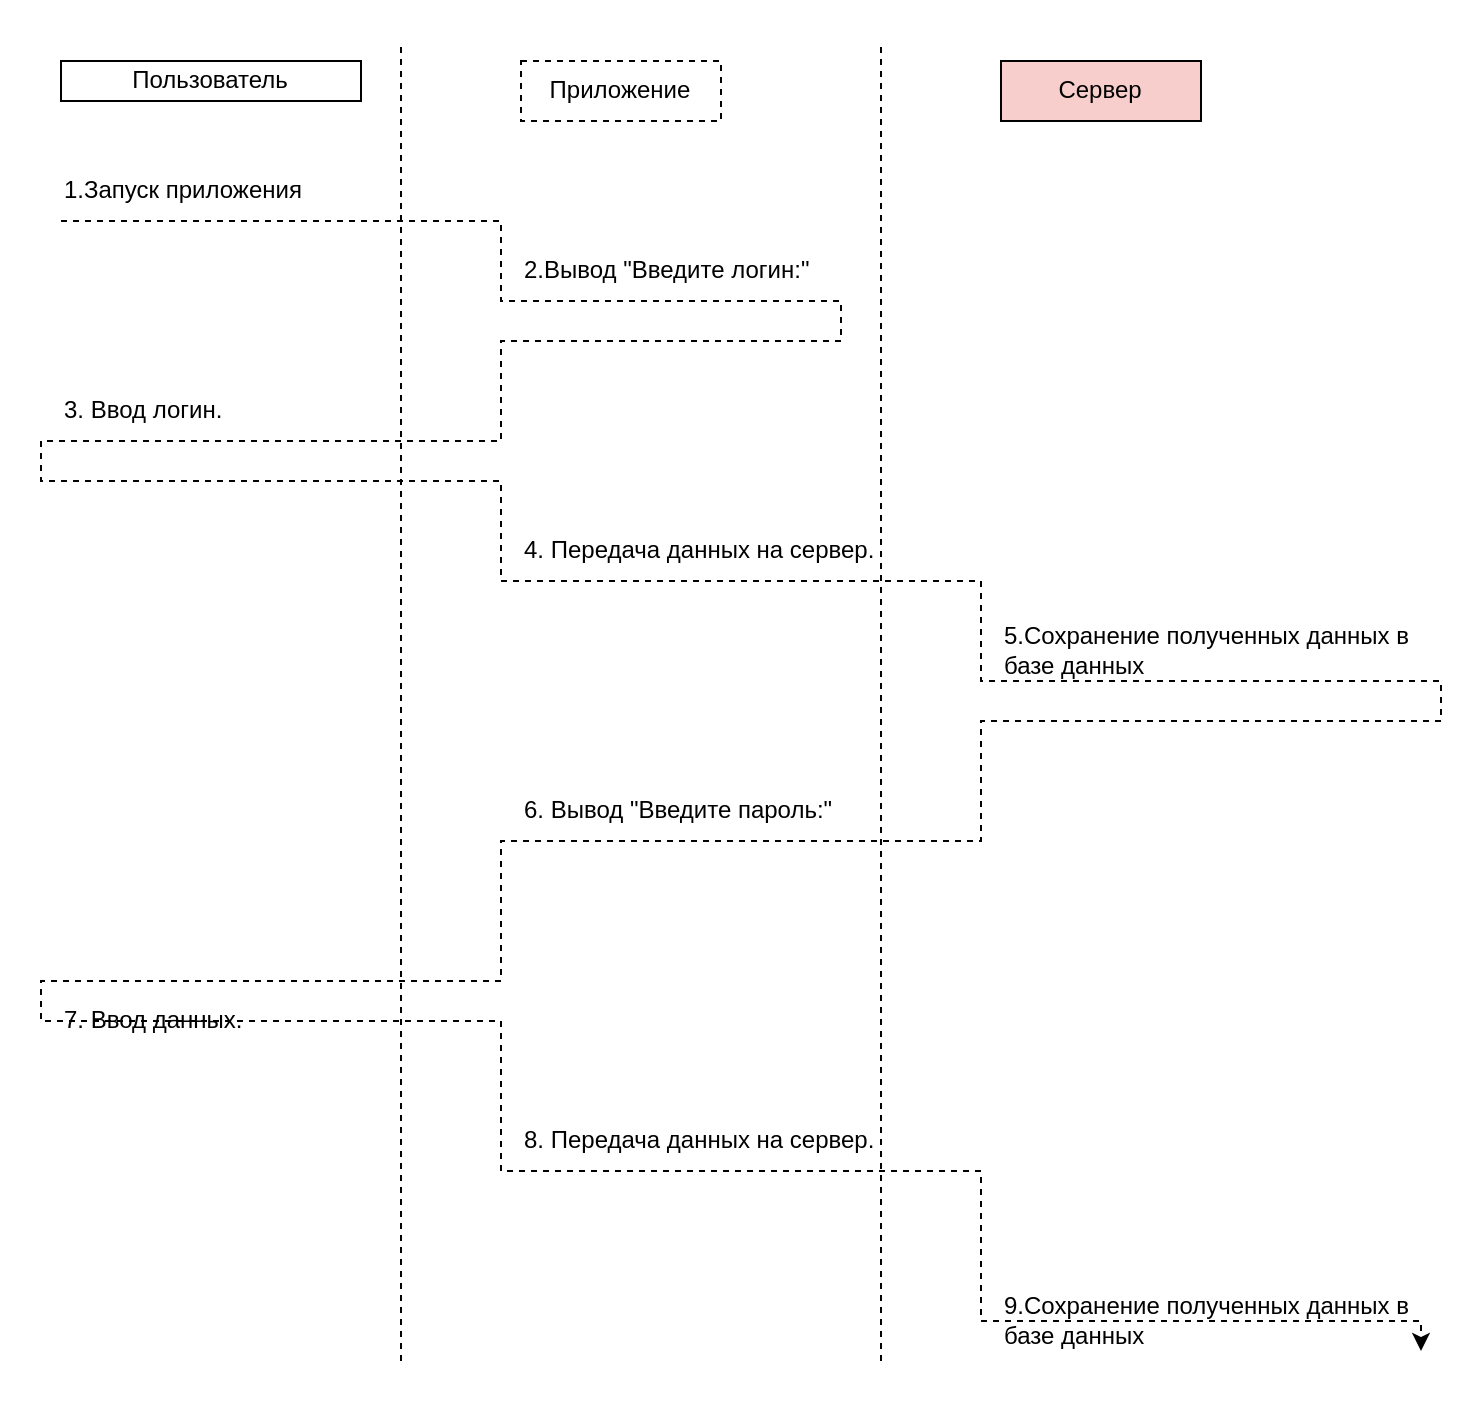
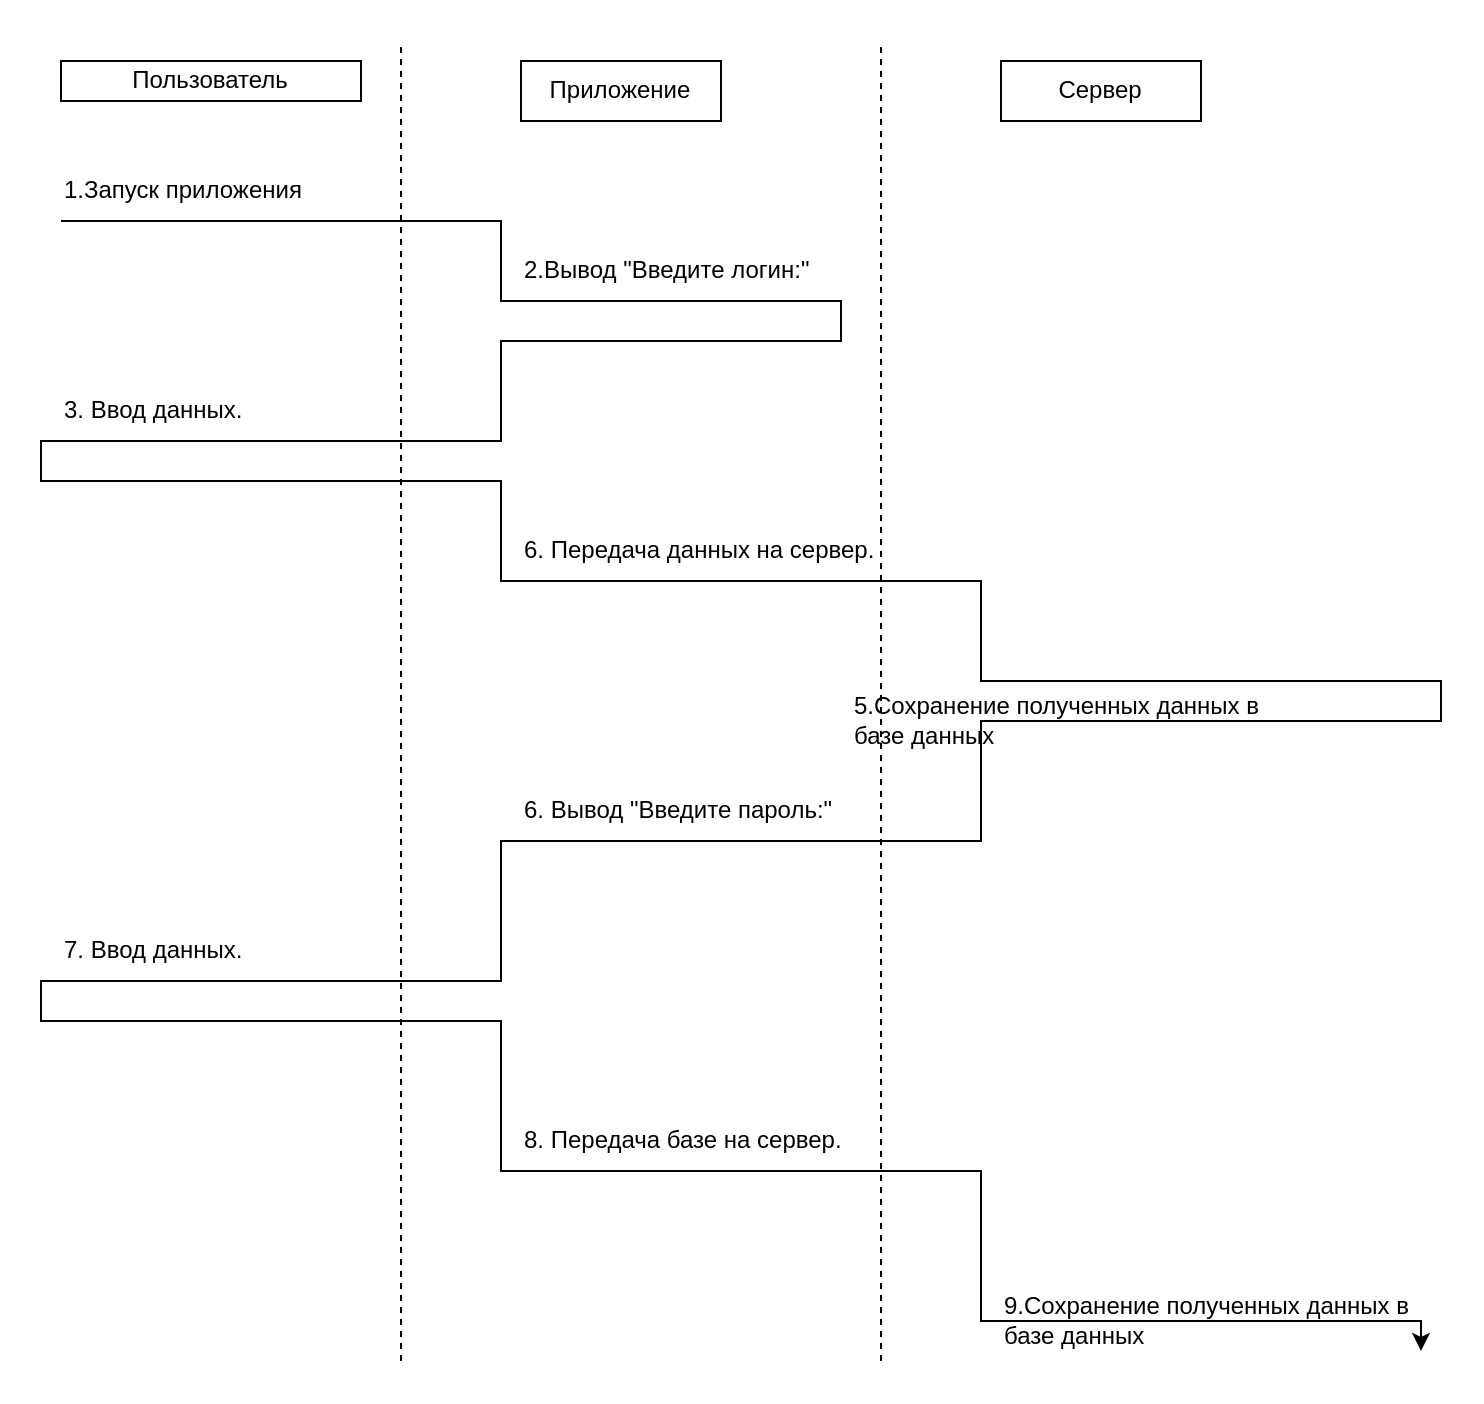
  <mxCell id="0" />
  <mxCell id="1" parent="0" />
  <mxCell id="2" value="Пользователь" style="rounded=0;whiteSpace=wrap;html=1;" parent="1" vertex="1"><mxGeometry x="30" y="30" width="150" height="20" as="geometry" /></mxCell>
- <mxCell id="3" value="Сервер" style="rounded=0;whiteSpace=wrap;html=1;fillColor=#f8cecc;" parent="1" vertex="1"><mxGeometry x="500" y="30" width="100" height="30" as="geometry" /></mxCell>
+ <mxCell id="3" value="Сервер" style="rounded=0;whiteSpace=wrap;html=1;" parent="1" vertex="1"><mxGeometry x="500" y="30" width="100" height="30" as="geometry" /></mxCell>
  <mxCell id="4" value="2.Вывод &quot;Введите логин:&quot;" style="text;html=1;strokeColor=none;fillColor=none;align=left;verticalAlign=middle;whiteSpace=wrap;rounded=0;" parent="1" vertex="1"><mxGeometry x="260" y="120" width="210" height="30" as="geometry" /></mxCell>
  <mxCell id="5" style="edgeStyle=orthogonalEdgeStyle;rounded=0;orthogonalLoop=1;jettySize=auto;html=1;exitX=0.5;exitY=1;exitDx=0;exitDy=0;" edge="1" parent="1"><mxGeometry relative="1" as="geometry"><mxPoint x="135" y="120" as="sourcePoint" /><mxPoint x="135" y="120" as="targetPoint" /></mxGeometry></mxCell>
- <mxCell id="6" value="Приложение" style="rounded=0;whiteSpace=wrap;html=1;dashed=1;" vertex="1" parent="1"><mxGeometry x="260" y="30" width="100" height="30" as="geometry" /></mxCell>
- <mxCell id="7" style="edgeStyle=orthogonalEdgeStyle;rounded=0;orthogonalLoop=1;jettySize=auto;html=1;exitX=0;exitY=1;exitDx=0;exitDy=0;entryX=1;entryY=1;entryDx=0;entryDy=0;dashed=1;" edge="1" parent="1" source="8" target="15"><mxGeometry relative="1" as="geometry"><Array as="points"><mxPoint x="250" y="110" /><mxPoint x="250" y="150" /><mxPoint x="420" y="150" /><mxPoint x="420" y="170" /><mxPoint x="250" y="170" /><mxPoint x="250" y="220" /><mxPoint x="20" y="220" /><mxPoint x="20" y="240" /><mxPoint x="250" y="240" /><mxPoint x="250" y="290" /><mxPoint x="490" y="290" /><mxPoint x="490" y="340" /><mxPoint x="720" y="340" /><mxPoint x="720" y="360" /><mxPoint x="490" y="360" /><mxPoint x="490" y="420" /><mxPoint x="250" y="420" /><mxPoint x="250" y="490" /><mxPoint x="20" y="490" /><mxPoint x="20" y="510" /><mxPoint x="250" y="510" /><mxPoint x="250" y="585" /><mxPoint x="490" y="585" /><mxPoint x="490" y="660" /></Array></mxGeometry></mxCell>
+ <mxCell id="6" value="Приложение" style="rounded=0;whiteSpace=wrap;html=1;" vertex="1" parent="1"><mxGeometry x="260" y="30" width="100" height="30" as="geometry" /></mxCell>
+ <mxCell id="7" style="edgeStyle=orthogonalEdgeStyle;rounded=0;orthogonalLoop=1;jettySize=auto;html=1;exitX=0;exitY=1;exitDx=0;exitDy=0;entryX=1;entryY=1;entryDx=0;entryDy=0;" edge="1" parent="1" source="8" target="15"><mxGeometry relative="1" as="geometry"><Array as="points"><mxPoint x="250" y="110" /><mxPoint x="250" y="150" /><mxPoint x="420" y="150" /><mxPoint x="420" y="170" /><mxPoint x="250" y="170" /><mxPoint x="250" y="220" /><mxPoint x="20" y="220" /><mxPoint x="20" y="240" /><mxPoint x="250" y="240" /><mxPoint x="250" y="290" /><mxPoint x="490" y="290" /><mxPoint x="490" y="340" /><mxPoint x="720" y="340" /><mxPoint x="720" y="360" /><mxPoint x="490" y="360" /><mxPoint x="490" y="420" /><mxPoint x="250" y="420" /><mxPoint x="250" y="490" /><mxPoint x="20" y="490" /><mxPoint x="20" y="510" /><mxPoint x="250" y="510" /><mxPoint x="250" y="585" /><mxPoint x="490" y="585" /><mxPoint x="490" y="660" /></Array></mxGeometry></mxCell>
  <mxCell id="8" value="1.Запуск приложения" style="text;html=1;strokeColor=none;fillColor=none;align=left;verticalAlign=middle;whiteSpace=wrap;rounded=0;" vertex="1" parent="1"><mxGeometry x="30" y="80" width="210" height="30" as="geometry" /></mxCell>
- <mxCell id="9" value="3. Ввод логин." style="text;html=1;strokeColor=none;fillColor=none;align=left;verticalAlign=middle;whiteSpace=wrap;rounded=0;" vertex="1" parent="1"><mxGeometry x="30" y="190" width="210" height="30" as="geometry" /></mxCell>
- <mxCell id="10" value="4. Передача данных на сервер." style="text;html=1;strokeColor=none;fillColor=none;align=left;verticalAlign=middle;whiteSpace=wrap;rounded=0;" vertex="1" parent="1"><mxGeometry x="260" y="260" width="210" height="30" as="geometry" /></mxCell>
- <mxCell id="11" value="5.Сохранение полученных данных в базе данных" style="text;html=1;strokeColor=none;fillColor=none;align=left;verticalAlign=middle;whiteSpace=wrap;rounded=0;" vertex="1" parent="1"><mxGeometry x="500" y="310" width="210" height="30" as="geometry" /></mxCell>
+ <mxCell id="9" value="3. Ввод данных." style="text;html=1;strokeColor=none;fillColor=none;align=left;verticalAlign=middle;whiteSpace=wrap;rounded=0;" vertex="1" parent="1"><mxGeometry x="30" y="190" width="210" height="30" as="geometry" /></mxCell>
+ <mxCell id="10" value="6. Передача данных на сервер." style="text;html=1;strokeColor=none;fillColor=none;align=left;verticalAlign=middle;whiteSpace=wrap;rounded=0;" vertex="1" parent="1"><mxGeometry x="260" y="260" width="210" height="30" as="geometry" /></mxCell>
+ <mxCell id="11" value="5.Сохранение полученных данных в базе данных" style="text;html=1;strokeColor=none;fillColor=none;align=left;verticalAlign=middle;whiteSpace=wrap;rounded=0;" vertex="1" parent="1"><mxGeometry x="425" y="345" width="210" height="30" as="geometry" /></mxCell>
  <mxCell id="12" value="6. Вывод &quot;Введите пароль:&quot;" style="text;html=1;strokeColor=none;fillColor=none;align=left;verticalAlign=middle;whiteSpace=wrap;rounded=0;" vertex="1" parent="1"><mxGeometry x="260" y="390" width="210" height="30" as="geometry" /></mxCell>
- <mxCell id="13" value="7. Ввод данных." style="text;html=1;strokeColor=none;fillColor=none;align=left;verticalAlign=middle;whiteSpace=wrap;rounded=0;" vertex="1" parent="1"><mxGeometry x="30" y="495" width="210" height="30" as="geometry" /></mxCell>
- <mxCell id="14" value="8. Передача данных на сервер." style="text;html=1;strokeColor=none;fillColor=none;align=left;verticalAlign=middle;whiteSpace=wrap;rounded=0;" vertex="1" parent="1"><mxGeometry x="260" y="555" width="210" height="30" as="geometry" /></mxCell>
+ <mxCell id="13" value="7. Ввод данных." style="text;html=1;strokeColor=none;fillColor=none;align=left;verticalAlign=middle;whiteSpace=wrap;rounded=0;" vertex="1" parent="1"><mxGeometry x="30" y="460" width="210" height="30" as="geometry" /></mxCell>
+ <mxCell id="14" value="8. Передача базе на сервер." style="text;html=1;strokeColor=none;fillColor=none;align=left;verticalAlign=middle;whiteSpace=wrap;rounded=0;" vertex="1" parent="1"><mxGeometry x="260" y="555" width="210" height="30" as="geometry" /></mxCell>
  <mxCell id="15" value="9.Сохранение полученных данных в базе данных" style="text;html=1;strokeColor=none;fillColor=none;align=left;verticalAlign=middle;whiteSpace=wrap;rounded=0;" vertex="1" parent="1"><mxGeometry x="500" y="645" width="210" height="30" as="geometry" /></mxCell>
  <mxCell id="16" value="" style="endArrow=none;dashed=1;html=1;rounded=0;edgeStyle=orthogonalEdgeStyle;" edge="1" parent="1"><mxGeometry width="50" height="50" relative="1" as="geometry"><mxPoint x="200" y="680" as="sourcePoint" /><mxPoint x="200" as="targetPoint" y="20" /></mxGeometry></mxCell>
  <mxCell id="17" value="" style="endArrow=none;dashed=1;html=1;rounded=0;edgeStyle=orthogonalEdgeStyle;" edge="1" parent="1"><mxGeometry width="50" height="50" relative="1" as="geometry"><mxPoint x="440" y="680" as="sourcePoint" /><mxPoint x="440" as="targetPoint" y="20" /></mxGeometry></mxCell>
